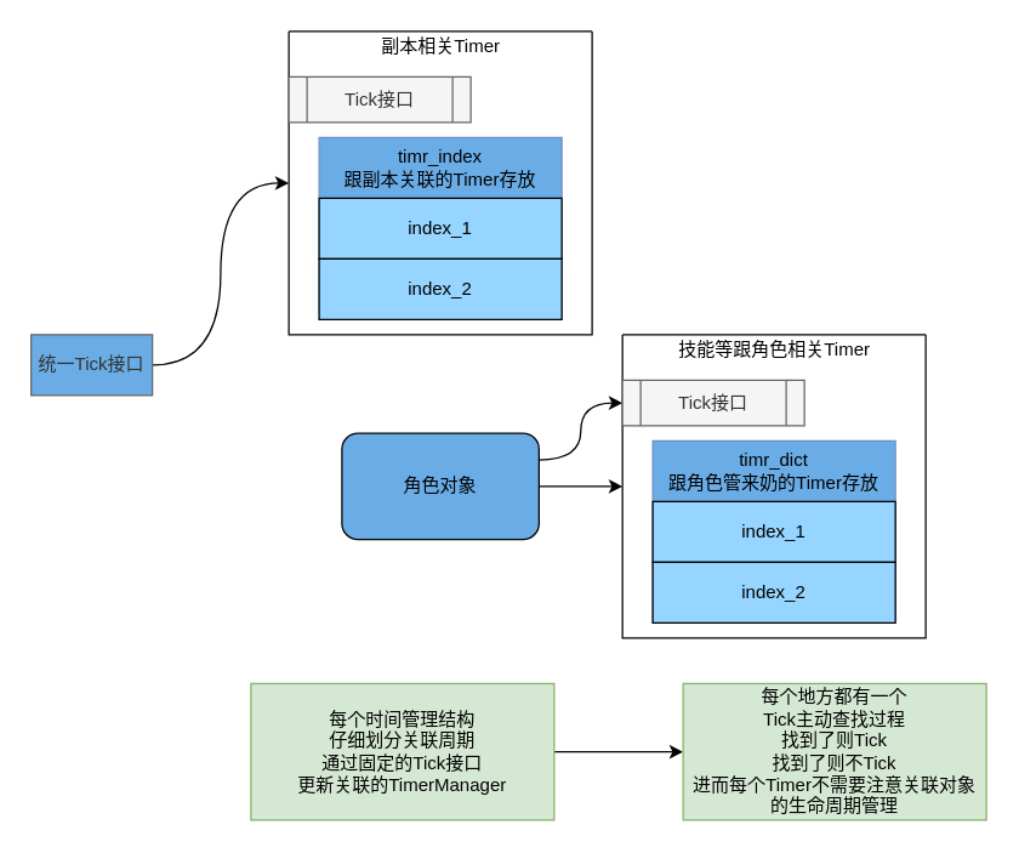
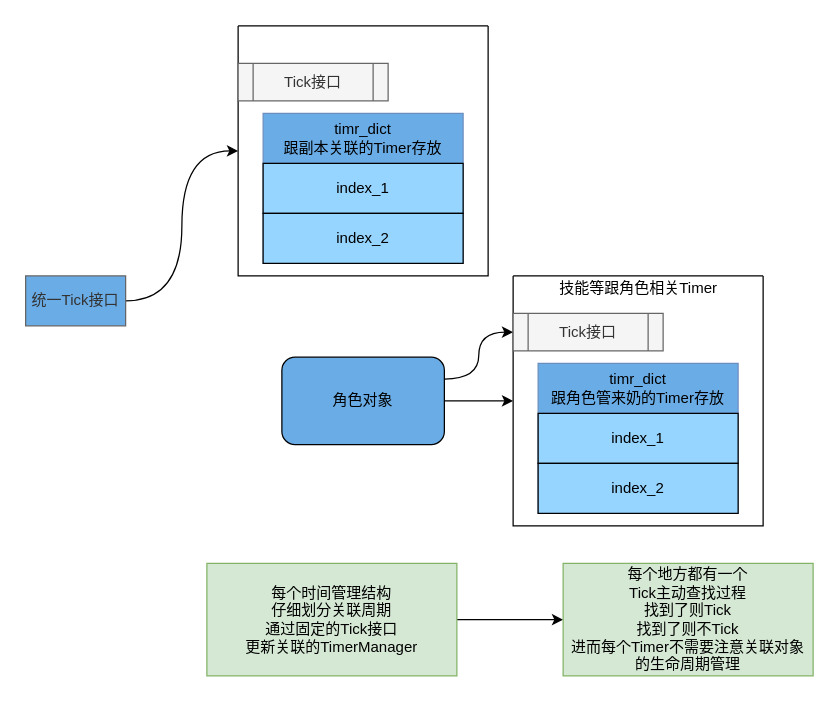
  <mxCell id="0" />
  <mxCell id="1" parent="0" />
  <mxCell id="2" value="" style="swimlane;startSize=0;" vertex="1" parent="1"><mxGeometry x="190" y="20" width="200" height="200" as="geometry" /></mxCell>
- <mxCell id="3" value="副本相关Timer" style="text;html=1;align=center;verticalAlign=middle;resizable=0;points=[];autosize=1;strokeColor=none;fillColor=none;" vertex="1" parent="2"><mxGeometry x="55" width="90" height="20" as="geometry" /></mxCell>
- <mxCell id="4" value="timr_index&lt;br&gt;跟副本关联的Timer存放" style="swimlane;fontStyle=0;childLayout=stackLayout;horizontal=1;startSize=40;horizontalStack=0;resizeParent=1;resizeParentMax=0;resizeLast=0;collapsible=1;marginBottom=0;whiteSpace=wrap;html=1;fillColor=#6AACE6;strokeColor=#6c8ebf;" vertex="1" parent="2"><mxGeometry x="20" y="70" width="160" height="120" as="geometry" /></mxCell>
+ <mxCell id="4" value="timr_dict&lt;br&gt;跟副本关联的Timer存放" style="swimlane;fontStyle=0;childLayout=stackLayout;horizontal=1;startSize=40;horizontalStack=0;resizeParent=1;resizeParentMax=0;resizeLast=0;collapsible=1;marginBottom=0;whiteSpace=wrap;html=1;fillColor=#6AACE6;strokeColor=#6c8ebf;" vertex="1" parent="2"><mxGeometry x="20" y="70" width="160" height="120" as="geometry" /></mxCell>
  <mxCell id="5" value="index_1" style="rounded=0;whiteSpace=wrap;html=1;fillColor=#96D5FF;" vertex="1" parent="4"><mxGeometry y="40" width="160" height="40" as="geometry" /></mxCell>
  <mxCell id="6" value="index_2" style="rounded=0;whiteSpace=wrap;html=1;fillColor=#96D5FF;" vertex="1" parent="4"><mxGeometry y="80" width="160" height="40" as="geometry" /></mxCell>
  <mxCell id="7" value="Tick接口" style="shape=process;whiteSpace=wrap;html=1;backgroundOutline=1;fillColor=#f5f5f5;strokeColor=#666666;fontColor=#333333;" vertex="1" parent="2"><mxGeometry y="30" width="120" height="30" as="geometry" /></mxCell>
  <mxCell id="8" style="edgeStyle=orthogonalEdgeStyle;rounded=0;orthogonalLoop=1;jettySize=auto;html=1;" edge="1" parent="1" source="10" target="11"><mxGeometry relative="1" as="geometry" /></mxCell>
  <mxCell id="9" style="edgeStyle=orthogonalEdgeStyle;curved=1;rounded=0;orthogonalLoop=1;jettySize=auto;html=1;exitX=1;exitY=0.25;exitDx=0;exitDy=0;entryX=0;entryY=0.5;entryDx=0;entryDy=0;" edge="1" parent="1" source="10" target="16"><mxGeometry relative="1" as="geometry" /></mxCell>
  <mxCell id="10" value="角色对象" style="rounded=1;whiteSpace=wrap;html=1;fillColor=#6aace6;" vertex="1" parent="1"><mxGeometry x="225" y="285" width="130" height="70" as="geometry" /></mxCell>
  <mxCell id="11" value="" style="swimlane;startSize=0;" vertex="1" parent="1"><mxGeometry x="410" y="220" width="200" height="200" as="geometry" /></mxCell>
  <mxCell id="12" value="技能等跟角色相关Timer" style="text;html=1;align=center;verticalAlign=middle;resizable=0;points=[];autosize=1;strokeColor=none;fillColor=none;" vertex="1" parent="11"><mxGeometry x="30" width="140" height="20" as="geometry" /></mxCell>
  <mxCell id="13" value="timr_dict&lt;br&gt;跟角色管来奶的Timer存放" style="swimlane;fontStyle=0;childLayout=stackLayout;horizontal=1;startSize=40;horizontalStack=0;resizeParent=1;resizeParentMax=0;resizeLast=0;collapsible=1;marginBottom=0;whiteSpace=wrap;html=1;fillColor=#6AACE6;strokeColor=#6c8ebf;" vertex="1" parent="11"><mxGeometry x="20" y="70" width="160" height="120" as="geometry" /></mxCell>
  <mxCell id="14" value="index_1" style="rounded=0;whiteSpace=wrap;html=1;fillColor=#96D5FF;" vertex="1" parent="13"><mxGeometry y="40" width="160" height="40" as="geometry" /></mxCell>
  <mxCell id="15" value="index_2" style="rounded=0;whiteSpace=wrap;html=1;fillColor=#96D5FF;" vertex="1" parent="13"><mxGeometry y="80" width="160" height="40" as="geometry" /></mxCell>
  <mxCell id="16" value="Tick接口" style="shape=process;whiteSpace=wrap;html=1;backgroundOutline=1;fillColor=#f5f5f5;strokeColor=#666666;fontColor=#333333;" vertex="1" parent="11"><mxGeometry y="30" width="120" height="30" as="geometry" /></mxCell>
  <mxCell id="17" style="edgeStyle=orthogonalEdgeStyle;curved=1;rounded=0;orthogonalLoop=1;jettySize=auto;html=1;" edge="1" parent="1" source="18" target="21"><mxGeometry relative="1" as="geometry" /></mxCell>
  <mxCell id="18" value="每个时间管理结构&lt;br&gt;仔细划分关联周期&lt;br&gt;通过固定的Tick接口&lt;br&gt;更新关联的TimerManager" style="rounded=0;whiteSpace=wrap;html=1;fillColor=#d5e8d4;strokeColor=#82b366;" vertex="1" parent="1"><mxGeometry x="165" y="450" width="200" height="90" as="geometry" /></mxCell>
  <mxCell id="19" style="edgeStyle=orthogonalEdgeStyle;rounded=0;orthogonalLoop=1;jettySize=auto;html=1;curved=1;" edge="1" parent="1" source="20" target="2"><mxGeometry relative="1" as="geometry" /></mxCell>
  <mxCell id="20" value="统一Tick接口" style="rounded=0;whiteSpace=wrap;html=1;fillColor=#6aace6;strokeColor=#666666;fontColor=#333333;" vertex="1" parent="1"><mxGeometry x="20" y="220" width="80" height="40" as="geometry" /></mxCell>
  <mxCell id="21" value="每个地方都有一个&lt;br&gt;Tick主动查找过程&lt;br&gt;找到了则Tick&lt;br&gt;找到了则不Tick&lt;br&gt;进而每个Timer不需要注意关联对象的生命周期管理" style="rounded=0;whiteSpace=wrap;html=1;fillColor=#d5e8d4;strokeColor=#82b366;" vertex="1" parent="1"><mxGeometry x="450" y="450" width="200" height="90" as="geometry" /></mxCell>
